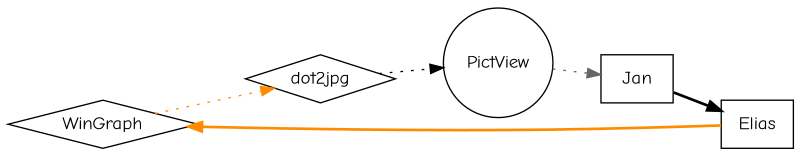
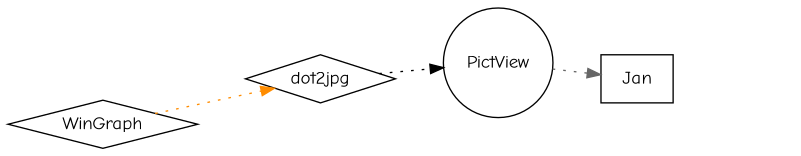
  digraph {
    fontname="Comic Neue"
    rankdir=LR
    node [fontname="Comic Neue" shape=diamond]
    edge [color=darkorange fontname="Comic Neue" style=dotted]
    WinGraph
-   Elias [shape=box]
    dot2jpg
    PictView [shape=circle]
    Jan [shape=box]
    WinGraph -> dot2jpg
-   Elias -> WinGraph [style=bold]
    dot2jpg -> PictView [color=black]
    PictView -> Jan [color=gray40]
-   Jan -> Elias [color=black style=bold]
  }
